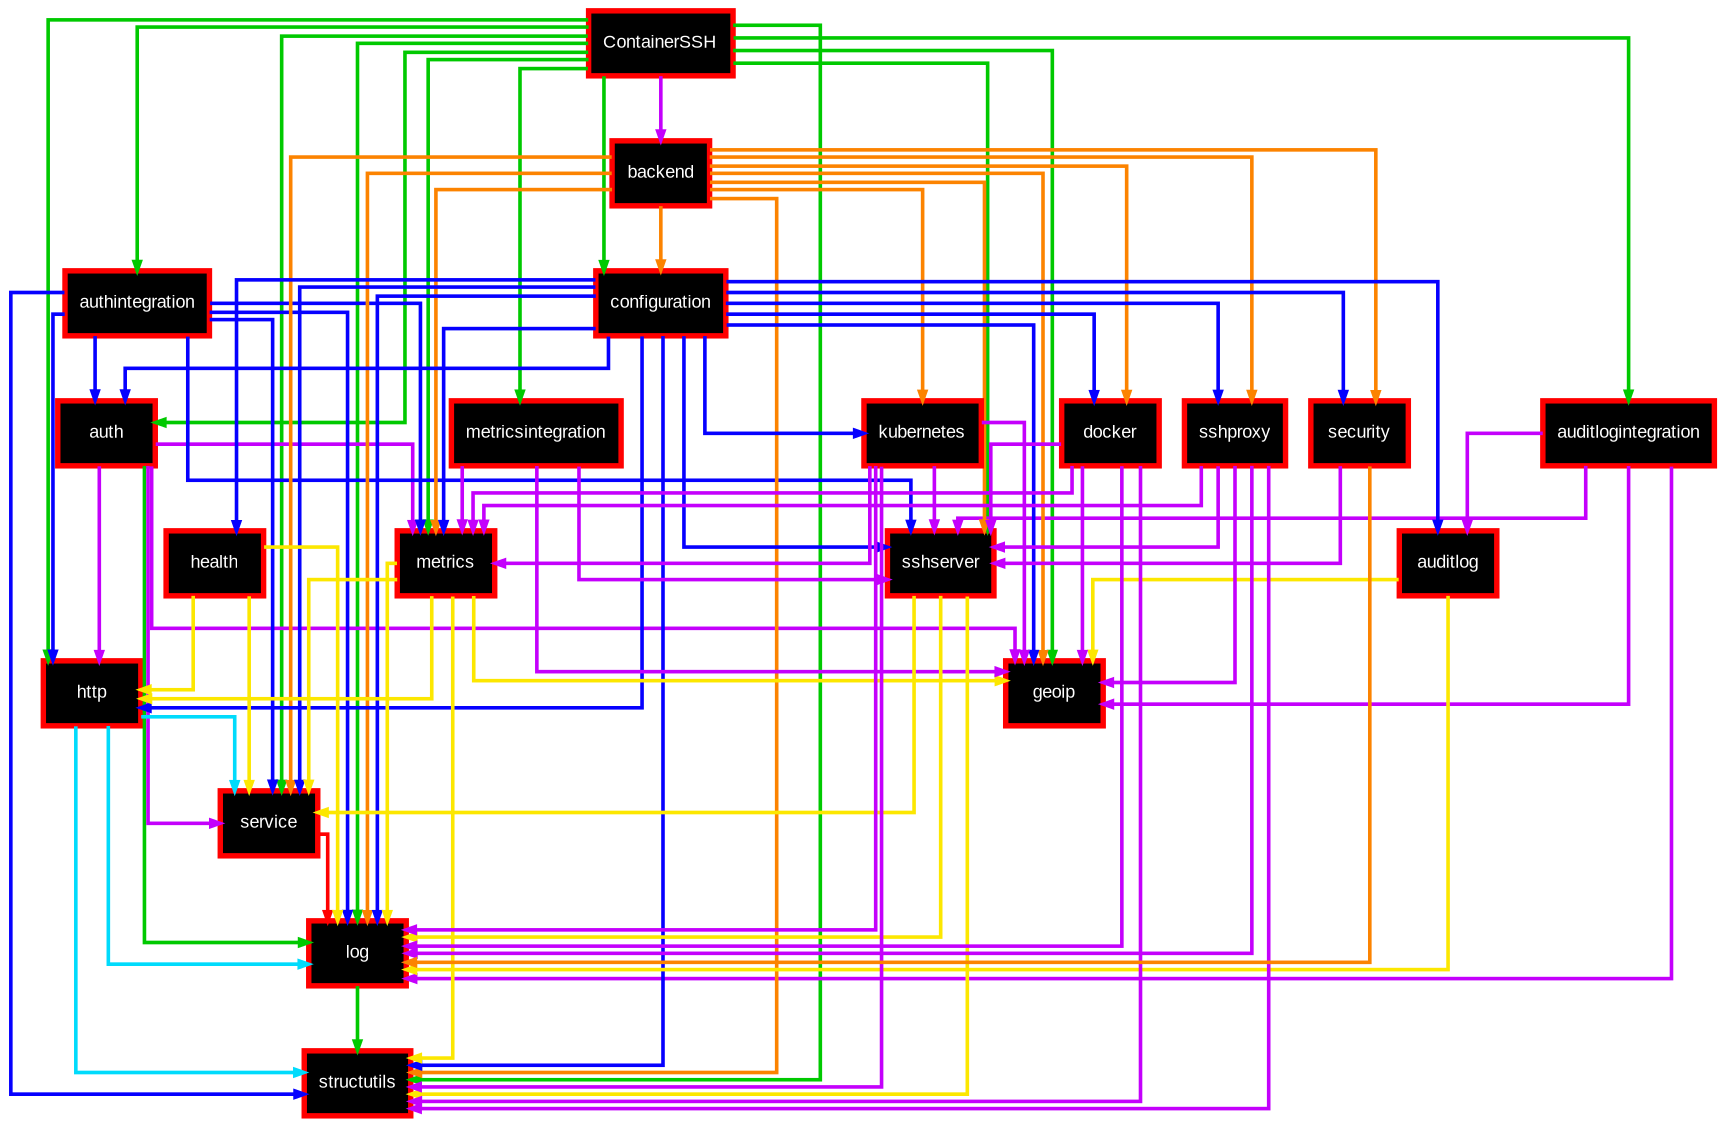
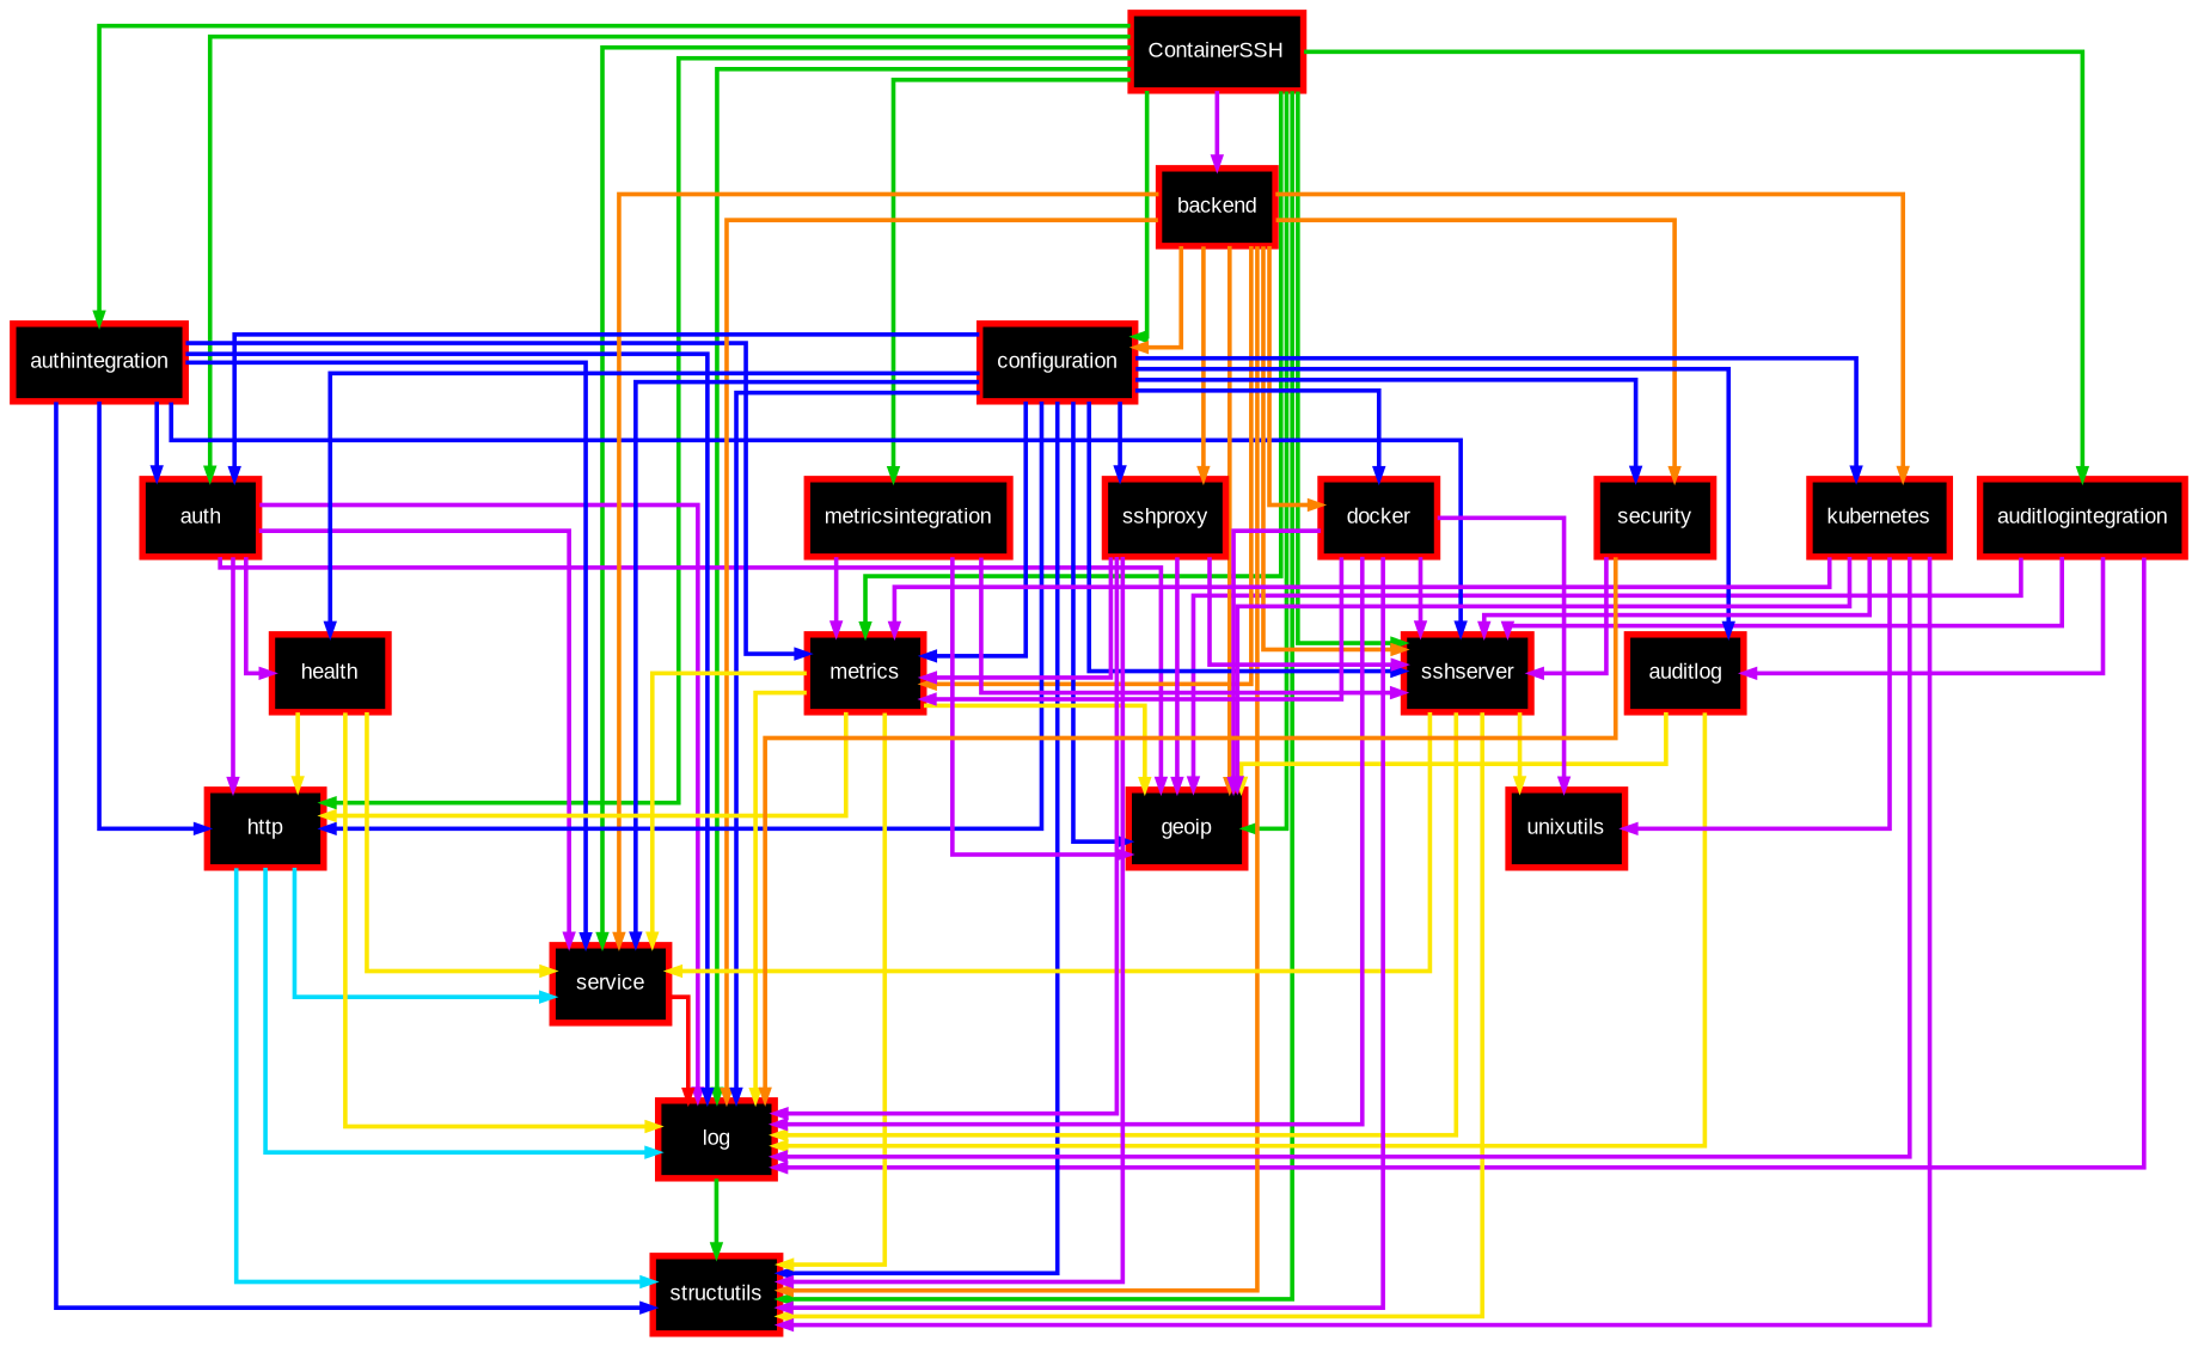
  digraph {
    concentrate=true
    fontname=Arial
    nodesep=0.2
    splines=ortho
    node [color=red fillcolor=black fontcolor=white fontname=Arial fontsize=10 penwidth=3 shape=box style=filled]
    edge [arrowsize=0.5 color="#c400fc" penwidth=2 tailclip=true]
    ContainerSSH [url="https://github.com/containerssh/containerssh"]
    auditlogintegration [url="https://github.com/containerssh/auditlogintegration"]
    auth [url="https://github.com/containerssh/auth"]
    authintegration [url="https://github.com/containerssh/authintegration"]
    backend [url="https://github.com/containerssh/backend"]
    configuration [url="https://github.com/containerssh/configuration"]
    http [url="https://github.com/containerssh/http"]
    log [url="https://github.com/containerssh/log"]
    metrics [url="https://github.com/containerssh/metrics"]
    metricsintegration [url="https://github.com/containerssh/metricsintegration"]
    service [url="https://github.com/containerssh/service"]
    sshserver [url="https://github.com/containerssh/sshserver"]
    geoip
    structutils
    auditlog [url="https://github.com/containerssh/auditlog"]
    docker [url="https://github.com/containerssh/docker"]
    sshproxy [url="https://github.com/containerssh/sshproxy"]
    kubernetes [url="https://github.com/containerssh/kubernetes"]
    security [url="https://github.com/containerssh/security"]
    health [url="https://github.com/containerssh/health"]
+   unixutils
    ContainerSSH -> auditlogintegration [color="#00C900"]
    ContainerSSH -> auth [color="#00C900"]
    ContainerSSH -> authintegration [color="#00C900"]
    ContainerSSH -> backend
    ContainerSSH -> configuration [color="#00C900"]
    ContainerSSH -> http [color="#00C900"]
    ContainerSSH -> log [color="#00C900"]
    ContainerSSH -> metrics [color="#00C900"]
    ContainerSSH -> metricsintegration [color="#00C900"]
    ContainerSSH -> service [color="#00C900"]
    ContainerSSH -> sshserver [color="#00C900"]
    ContainerSSH -> geoip [color="#00C900"]
    ContainerSSH -> structutils [color="#00C900"]
    auditlogintegration -> log
    auditlogintegration -> sshserver
    auditlogintegration -> geoip
    auditlogintegration -> auditlog
    auth -> http
-   auth -> log [color="#00C900"]
-   auth -> metrics
+   auth -> log
+   auth -> health
    auth -> service
    auth -> geoip
    authintegration -> auth [color="#0600FF"]
    authintegration -> http [color="#0600FF"]
    authintegration -> log [color="#0600FF"]
    authintegration -> metrics [color="#0600FF"]
    authintegration -> service [color="#0600FF"]
    authintegration -> sshserver [color="#0600FF"]
    authintegration -> structutils [color="#0600FF"]
    backend -> configuration [color="#FC8300"]
    backend -> log [color="#FC8300"]
    backend -> metrics [color="#FC8300"]
    backend -> service [color="#FC8300"]
    backend -> sshserver [color="#FC8300"]
    backend -> geoip [color="#FC8300"]
    backend -> structutils [color="#FC8300"]
    backend -> docker [color="#FC8300"]
    backend -> sshproxy [color="#FC8300"]
    backend -> kubernetes [color="#FC8300"]
    backend -> security [color="#FC8300"]
    configuration -> auth [color="#0600FF"]
    configuration -> http [color="#0600FF"]
    configuration -> log [color="#0600FF"]
    configuration -> metrics [color="#0600FF"]
    configuration -> service [color="#0600FF"]
    configuration -> sshserver [color="#0600FF"]
    configuration -> geoip [color="#0600FF"]
    configuration -> structutils [color="#0600FF"]
    configuration -> auditlog [color="#0600FF"]
    configuration -> docker [color="#0600FF"]
    configuration -> sshproxy [color="#0600FF"]
    configuration -> kubernetes [color="#0600FF"]
    configuration -> security [color="#0600FF"]
    configuration -> health [color="#0600FF"]
    http -> log [color="#00dbfc"]
    http -> service [color="#00dbfc"]
    http -> structutils [color="#00dbfc"]
    log -> structutils [color="#00C900"]
    metrics -> http [color="#fce700"]
    metrics -> log [color="#fce700"]
    metrics -> service [color="#fce700"]
    metrics -> geoip [color="#fce700"]
    metrics -> structutils [color="#fce700"]
    metricsintegration -> metrics
    metricsintegration -> sshserver
    metricsintegration -> geoip
    service -> log [color="#ff0000"]
    sshserver -> log [color="#fce700"]
    sshserver -> service [color="#fce700"]
    sshserver -> structutils [color="#fce700"]
+   sshserver -> unixutils [color="#fce700"]
    auditlog -> log [color="#fce700"]
    auditlog -> geoip [color="#fce700"]
    docker -> log
    docker -> metrics
    docker -> sshserver
    docker -> geoip
    docker -> structutils
+   docker -> unixutils
    sshproxy -> log
    sshproxy -> metrics
    sshproxy -> sshserver
    sshproxy -> geoip
    sshproxy -> structutils
    kubernetes -> log
    kubernetes -> metrics
    kubernetes -> sshserver
    kubernetes -> geoip
    kubernetes -> structutils
+   kubernetes -> unixutils
    security -> log [color="#FC8300"]
    security -> sshserver
    health -> http [color="#fce700"]
    health -> log [color="#fce700"]
    health -> service [color="#fce700"]
  }
